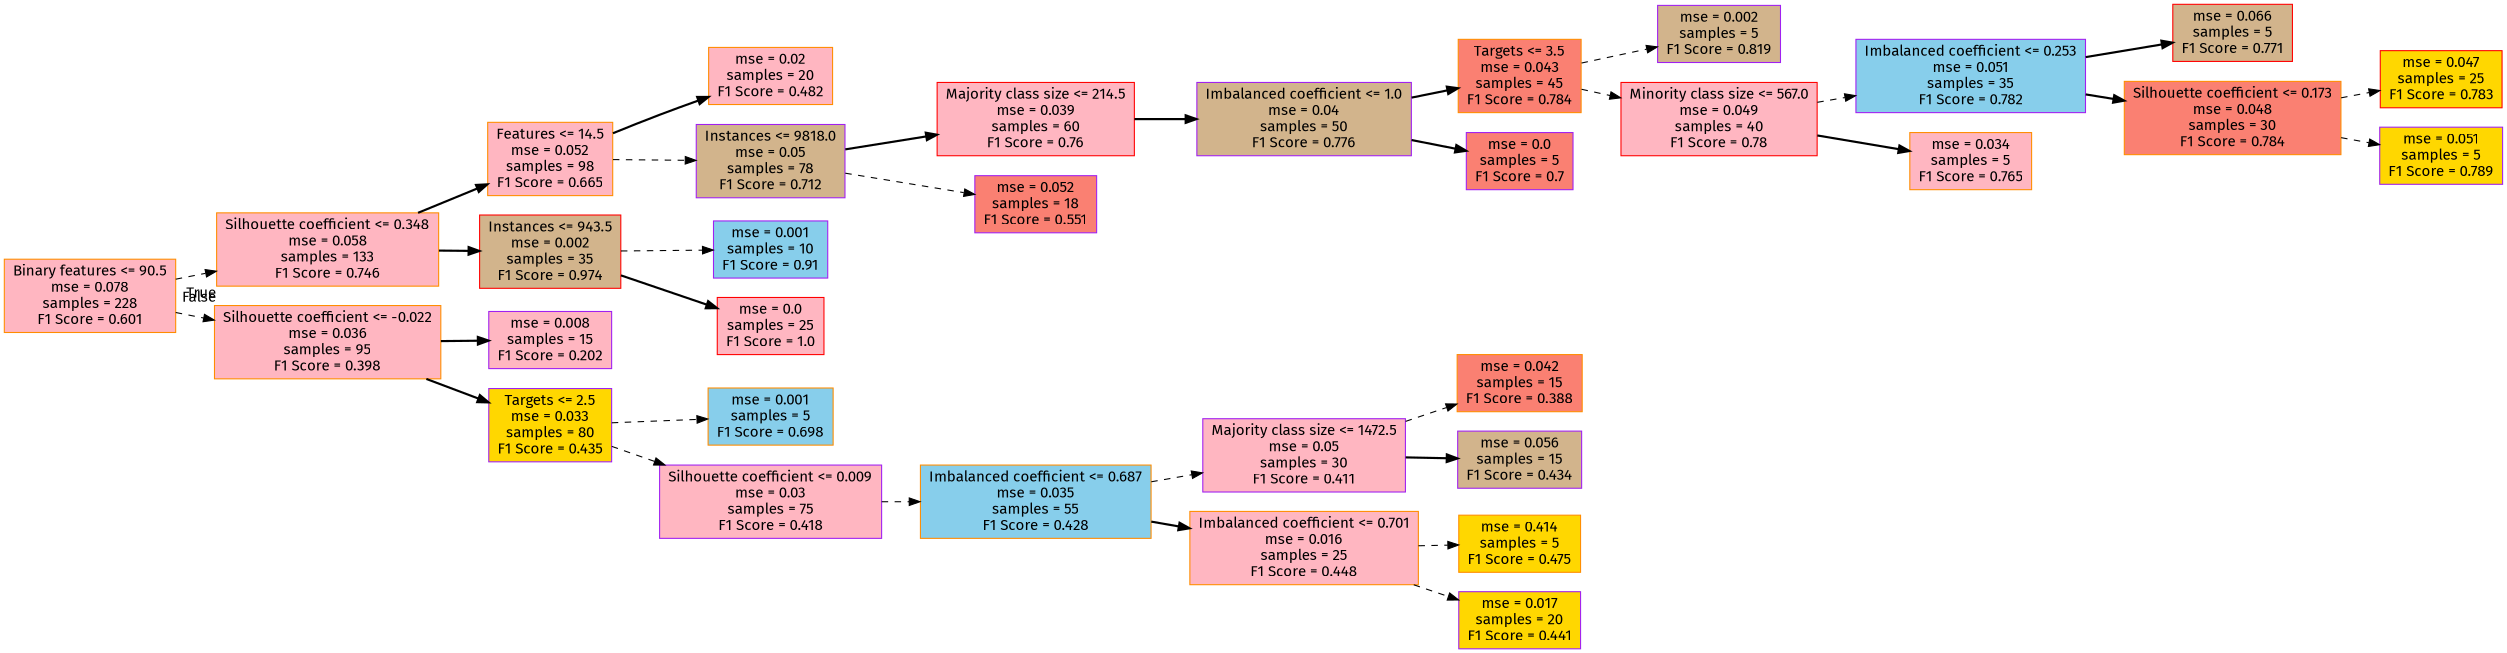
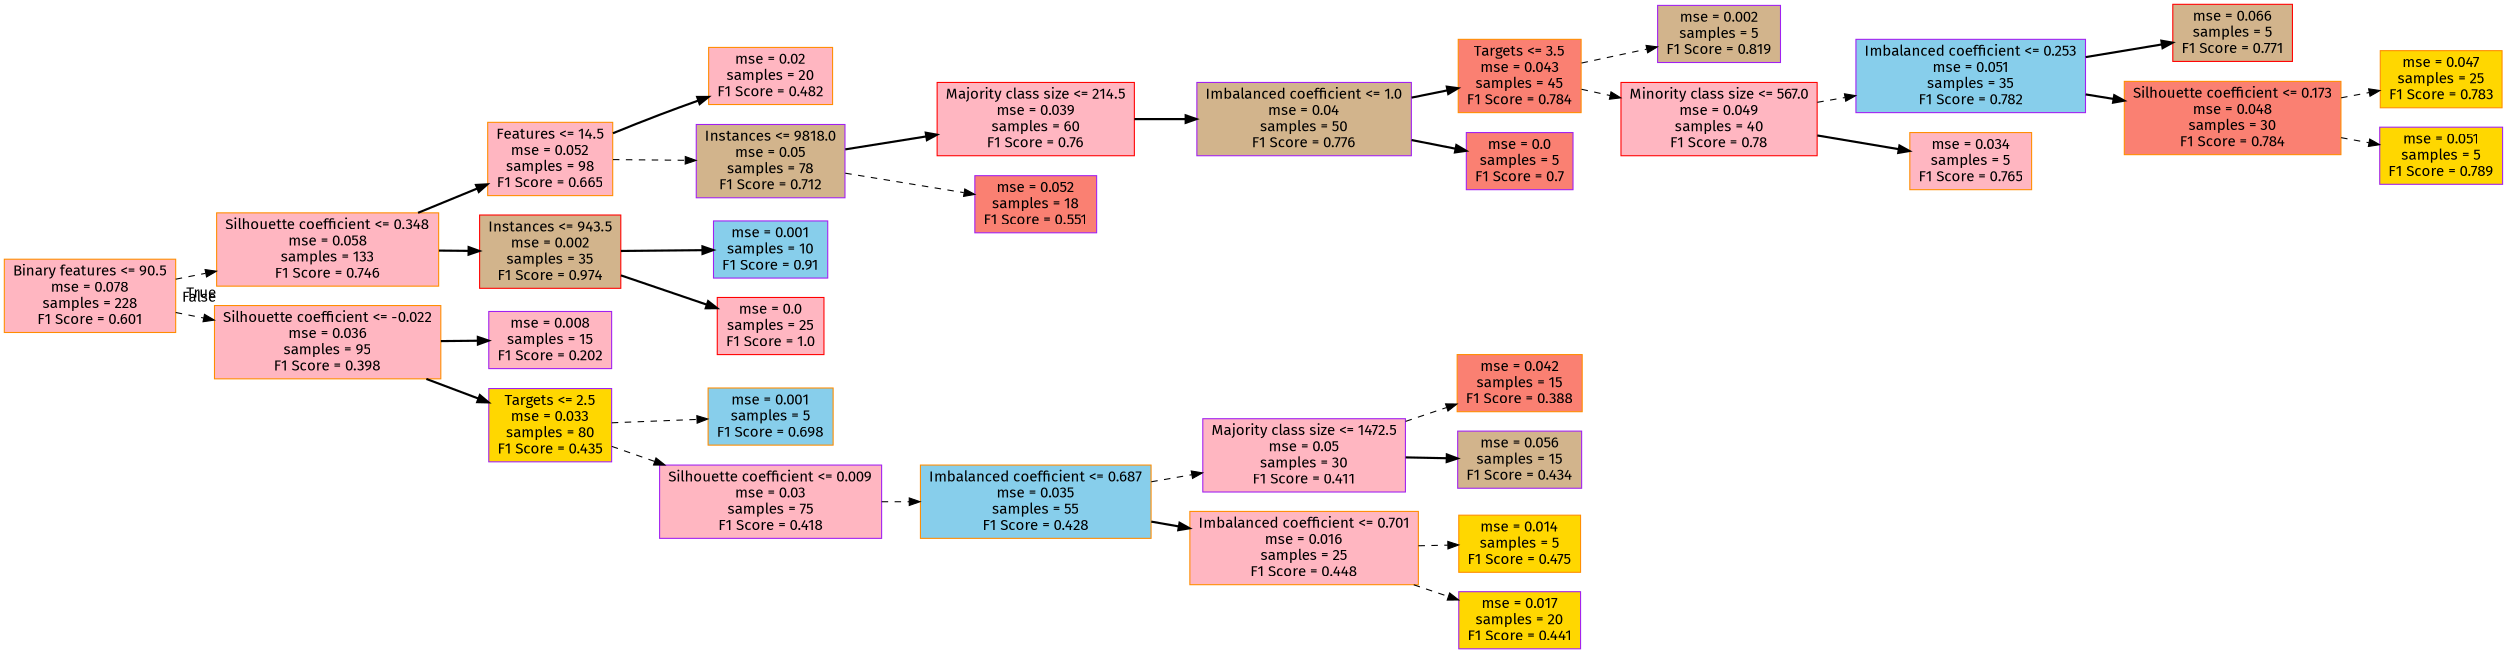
  digraph {
    fontname="Fira Sans"
    rankdir=LR
    node [color=purple fillcolor=lightpink fontname="Fira Sans" shape=box style=filled]
    edge [fontname="Fira Sans" style=dashed]
    n1 [color=darkorange label="Binary features <= 90.5\nmse = 0.078\nsamples = 228\nF1 Score = 0.601"]
    n2 [color=darkorange label="Silhouette coefficient <= 0.348\nmse = 0.058\nsamples = 133\nF1 Score = 0.746"]
    n3 [color=darkorange label="Silhouette coefficient <= -0.022\nmse = 0.036\nsamples = 95\nF1 Score = 0.398"]
    n4 [color=darkorange label="Features <= 14.5\nmse = 0.052\nsamples = 98\nF1 Score = 0.665"]
    n5 [color=red fillcolor=tan label="Instances <= 943.5\nmse = 0.002\nsamples = 35\nF1 Score = 0.974"]
    n6 [label="mse = 0.008\nsamples = 15\nF1 Score = 0.202"]
    n7 [fillcolor=gold label="Targets <= 2.5\nmse = 0.033\nsamples = 80\nF1 Score = 0.435"]
    n8 [color=darkorange label="mse = 0.02\nsamples = 20\nF1 Score = 0.482"]
    n9 [fillcolor=tan label="Instances <= 9818.0\nmse = 0.05\nsamples = 78\nF1 Score = 0.712"]
    n10 [fillcolor=skyblue label="mse = 0.001\nsamples = 10\nF1 Score = 0.91"]
    n11 [color=red label="mse = 0.0\nsamples = 25\nF1 Score = 1.0"]
    n12 [color=red label="Majority class size <= 214.5\nmse = 0.039\nsamples = 60\nF1 Score = 0.76"]
    n13 [fillcolor=salmon label="mse = 0.052\nsamples = 18\nF1 Score = 0.551"]
    n14 [fillcolor=tan label="Imbalanced coefficient <= 1.0\nmse = 0.04\nsamples = 50\nF1 Score = 0.776"]
    n15 [color=darkorange fillcolor=salmon label="Targets <= 3.5\nmse = 0.043\nsamples = 45\nF1 Score = 0.784"]
    n16 [fillcolor=salmon label="mse = 0.0\nsamples = 5\nF1 Score = 0.7"]
    n17 [fillcolor=tan label="mse = 0.002\nsamples = 5\nF1 Score = 0.819"]
    n18 [color=red label="Minority class size <= 567.0\nmse = 0.049\nsamples = 40\nF1 Score = 0.78"]
    n19 [fillcolor=skyblue label="Imbalanced coefficient <= 0.253\nmse = 0.051\nsamples = 35\nF1 Score = 0.782"]
    n20 [color=darkorange label="mse = 0.034\nsamples = 5\nF1 Score = 0.765"]
    n21 [color=red fillcolor=tan label="mse = 0.066\nsamples = 5\nF1 Score = 0.771"]
    n22 [color=darkorange fillcolor=salmon label="Silhouette coefficient <= 0.173\nmse = 0.048\nsamples = 30\nF1 Score = 0.784"]
-   n23 [color=red fillcolor=gold label="mse = 0.047\nsamples = 25\nF1 Score = 0.783"]
+   n23 [color=darkorange fillcolor=gold label="mse = 0.047\nsamples = 25\nF1 Score = 0.783"]
    n24 [fillcolor=gold label="mse = 0.051\nsamples = 5\nF1 Score = 0.789"]
    n25 [color=darkorange fillcolor=skyblue label="mse = 0.001\nsamples = 5\nF1 Score = 0.698"]
    n26 [label="Silhouette coefficient <= 0.009\nmse = 0.03\nsamples = 75\nF1 Score = 0.418"]
    n27 [color=darkorange fillcolor=skyblue label="Imbalanced coefficient <= 0.687\nmse = 0.035\nsamples = 55\nF1 Score = 0.428"]
    n28 [label="Majority class size <= 1472.5\nmse = 0.05\nsamples = 30\nF1 Score = 0.411"]
    n29 [color=darkorange label="Imbalanced coefficient <= 0.701\nmse = 0.016\nsamples = 25\nF1 Score = 0.448"]
    n30 [color=darkorange fillcolor=salmon label="mse = 0.042\nsamples = 15\nF1 Score = 0.388"]
    n31 [fillcolor=tan label="mse = 0.056\nsamples = 15\nF1 Score = 0.434"]
-   n32 [color=darkorange fillcolor=gold label="mse = 0.414\nsamples = 5\nF1 Score = 0.475"]
+   n32 [color=darkorange fillcolor=gold label="mse = 0.014\nsamples = 5\nF1 Score = 0.475"]
    n33 [fillcolor=gold label="mse = 0.017\nsamples = 20\nF1 Score = 0.441"]
    n1 -> n2 [headlabel=True labelangle=45 labeldistance=2.5]
    n1 -> n3 [headlabel=False labelangle=-45 labeldistance=2.5]
    n2 -> n4 [style=bold]
    n2 -> n5 [style=bold]
    n3 -> n6 [style=bold]
    n3 -> n7 [style=bold]
    n4 -> n8 [style=bold]
    n4 -> n9
-   n5 -> n10
+   n5 -> n10 [style=bold]
    n5 -> n11 [style=bold]
    n7 -> n25
    n7 -> n26
    n9 -> n12 [style=bold]
    n9 -> n13
    n12 -> n14 [style=bold]
    n14 -> n15 [style=bold]
    n14 -> n16 [style=bold]
    n15 -> n17
    n15 -> n18
    n18 -> n19
    n18 -> n20 [style=bold]
    n19 -> n21 [style=bold]
    n19 -> n22 [style=bold]
    n22 -> n23
    n22 -> n24
    n26 -> n27
    n27 -> n28
    n27 -> n29 [style=bold]
    n28 -> n30
    n28 -> n31 [style=bold]
    n29 -> n32
    n29 -> n33
  }
